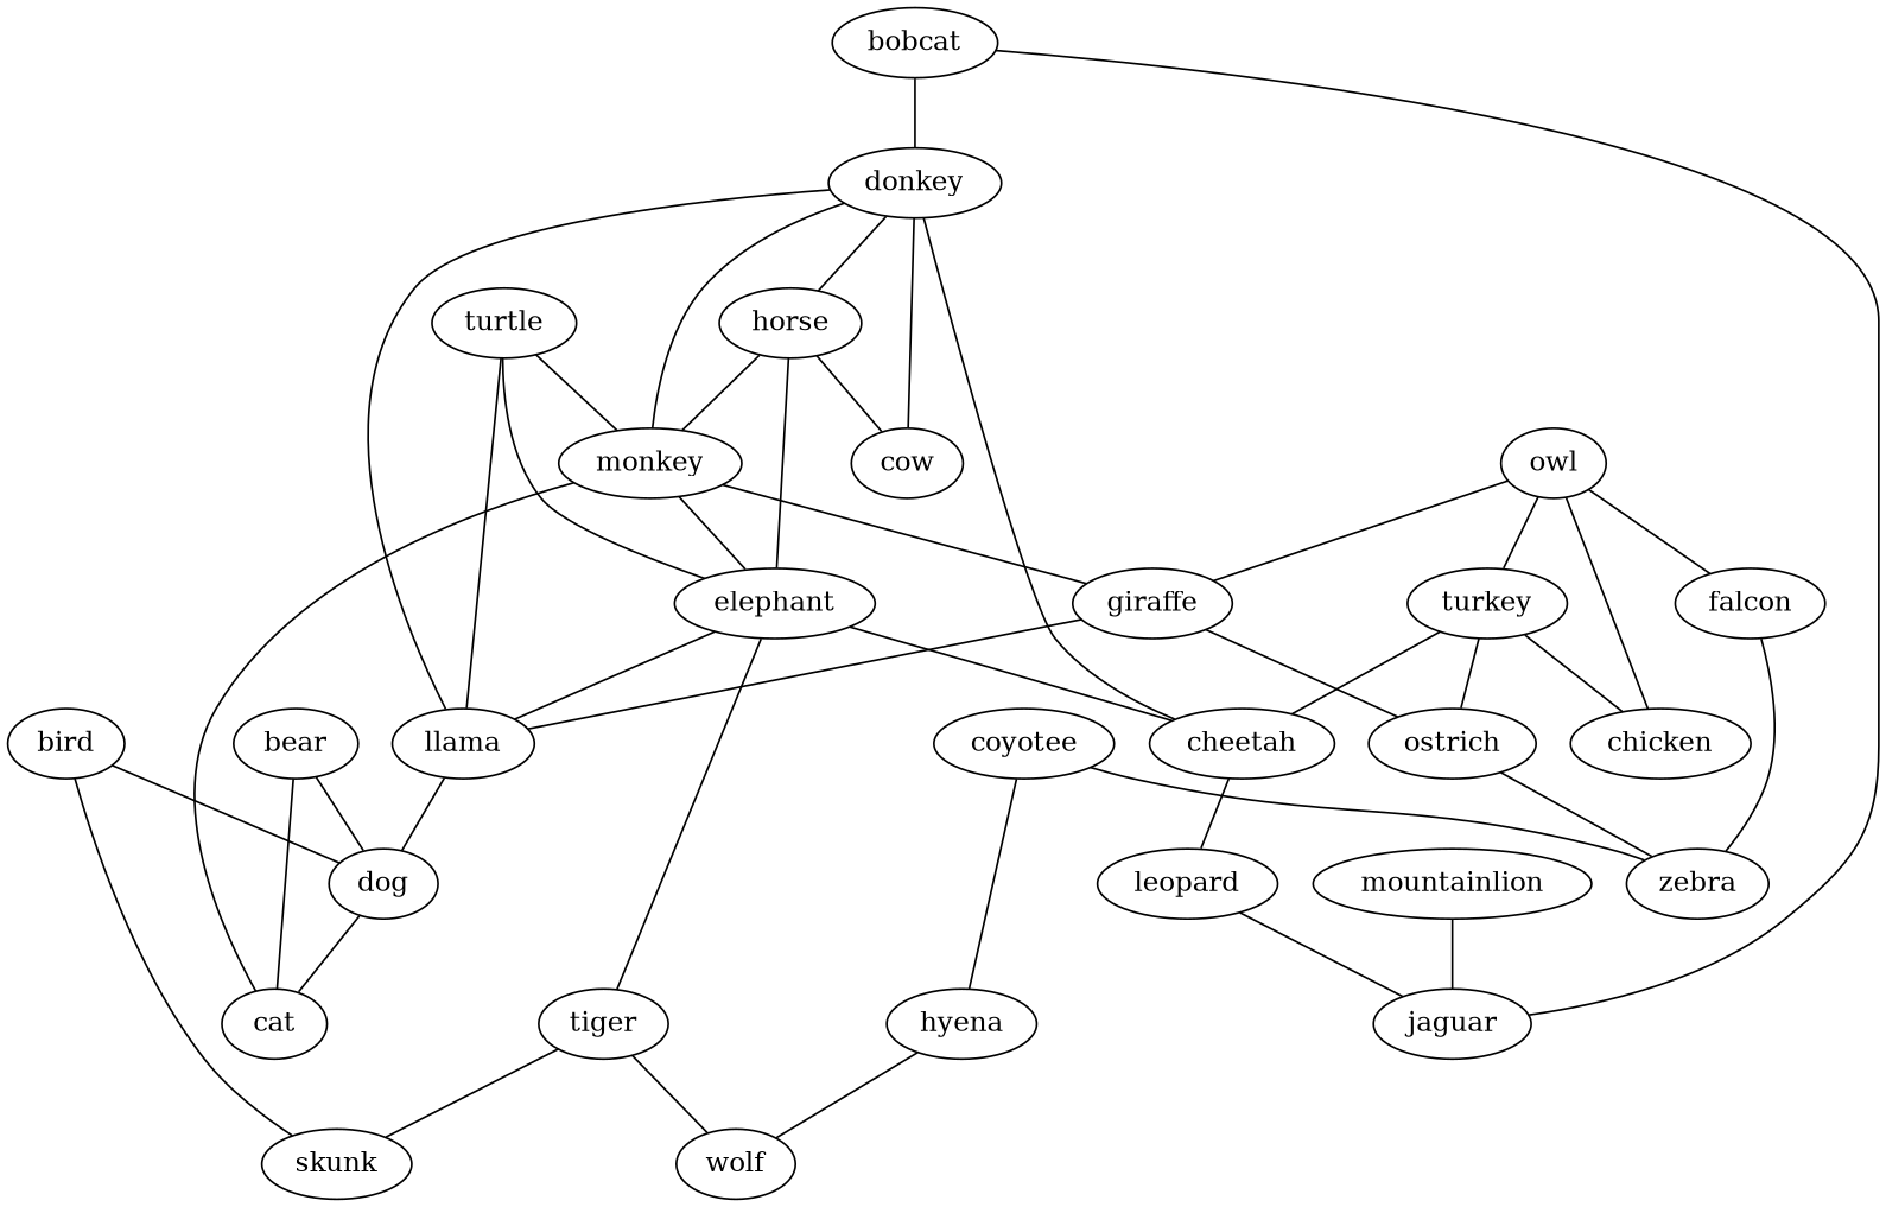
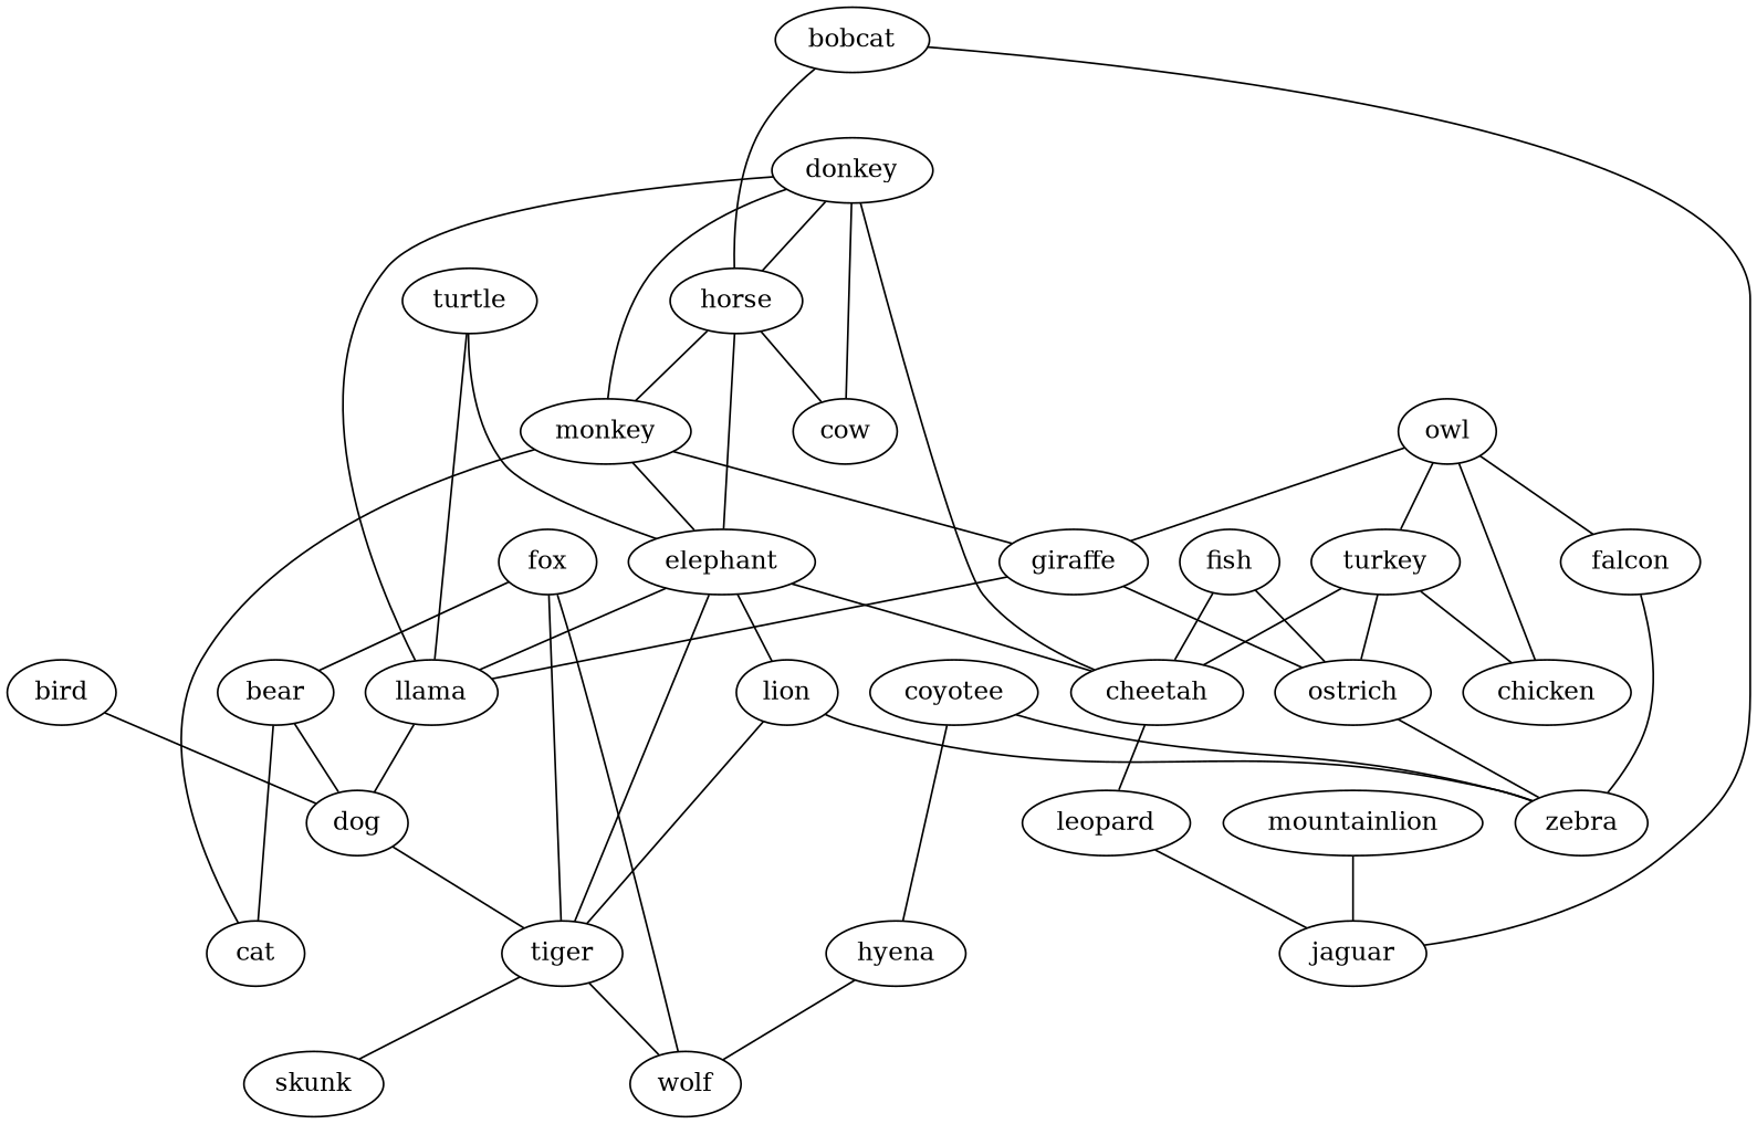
  strict graph {
    edge [weight=1]
    turtle
    monkey
    elephant
    llama
    giraffe
    cat
    cheetah
    tiger
+   lion
    dog
    ostrich
    leopard
    wolf
    skunk
    zebra
    owl
    turkey
    falcon
    chicken
    donkey
    horse
    cow
    jaguar
+   fish
    bobcat
+   fox
    bear
    bird
    coyotee
    hyena
    mountainlion
-   turtle -- monkey
    turtle -- elephant
    turtle -- llama
    monkey -- elephant
    monkey -- giraffe
    monkey -- cat
    elephant -- llama
    elephant -- cheetah
    elephant -- tiger
+   elephant -- lion
    llama -- dog
    giraffe -- llama
    giraffe -- ostrich
    cheetah -- leopard
    tiger -- wolf
    tiger -- skunk
-   dog -- cat
+   lion -- tiger
+   lion -- zebra
+   dog -- tiger
    ostrich -- zebra
    leopard -- jaguar
    owl -- giraffe
    owl -- turkey
    owl -- falcon
    owl -- chicken
    turkey -- cheetah
    turkey -- ostrich
    turkey -- chicken
    falcon -- zebra
    donkey -- monkey
    donkey -- llama
    donkey -- cheetah
    donkey -- horse
    donkey -- cow
    horse -- monkey
    horse -- elephant
    horse -- cow
-   bobcat -- donkey
+   fish -- cheetah
+   fish -- ostrich
+   bobcat -- horse
    bobcat -- jaguar
+   fox -- tiger
+   fox -- wolf
+   fox -- bear
    bear -- cat
    bear -- dog
    bird -- dog
-   bird -- skunk
    coyotee -- zebra
    coyotee -- hyena
    hyena -- wolf
    mountainlion -- jaguar
  }
